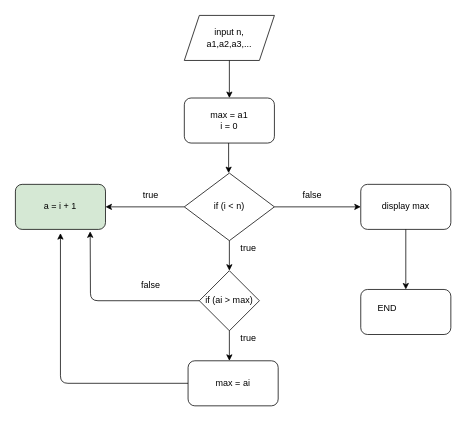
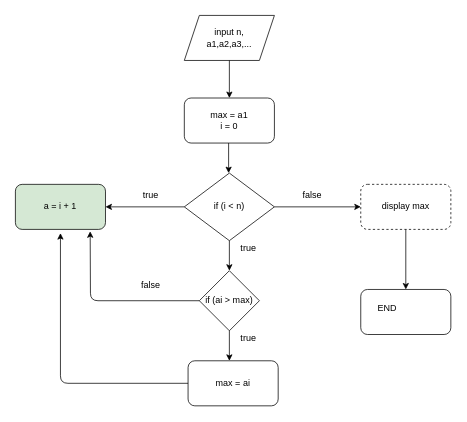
  <mxCell id="0" />
  <mxCell id="1" parent="0" />
  <mxCell id="2" value="input n,&lt;br&gt;a1,a2,a3,..." style="shape=parallelogram;perimeter=parallelogramPerimeter;whiteSpace=wrap;html=1;fixedSize=1;" vertex="1" parent="1"><mxGeometry x="245" y="20" width="120" height="60" as="geometry" /></mxCell>
  <mxCell id="3" value="max = a1&lt;br&gt;i = 0" style="rounded=1;whiteSpace=wrap;html=1;" vertex="1" parent="1"><mxGeometry x="245" y="130" width="120" height="60" as="geometry" /></mxCell>
  <mxCell id="4" value="if (i &amp;lt; n)" style="rhombus;whiteSpace=wrap;html=1;" vertex="1" parent="1"><mxGeometry x="245" y="230" width="120" height="90" as="geometry" /></mxCell>
  <mxCell id="5" value="max = ai" style="rounded=1;whiteSpace=wrap;html=1;" vertex="1" parent="1"><mxGeometry x="250" y="480" width="120" height="60" as="geometry" /></mxCell>
  <mxCell id="6" value="if (ai &amp;gt; max)" style="rhombus;whiteSpace=wrap;html=1;" vertex="1" parent="1"><mxGeometry x="265" y="360" width="80" height="80" as="geometry" /></mxCell>
- <mxCell id="7" value="display max" style="rounded=1;whiteSpace=wrap;html=1;" vertex="1" parent="1"><mxGeometry x="480" y="245" width="120" height="60" as="geometry" /></mxCell>
+ <mxCell id="7" value="display max" style="rounded=1;whiteSpace=wrap;html=1;dashed=1;" vertex="1" parent="1"><mxGeometry x="480" y="245" width="120" height="60" as="geometry" /></mxCell>
  <mxCell id="8" value="" style="rounded=1;whiteSpace=wrap;html=1;" vertex="1" parent="1"><mxGeometry x="480" y="385" width="120" height="60" as="geometry" /></mxCell>
  <mxCell id="9" value="END" style="text;html=1;align=center;verticalAlign=middle;resizable=0;points=[];autosize=1;strokeColor=none;fillColor=none;" vertex="1" parent="1"><mxGeometry x="490" y="395" width="50" height="30" as="geometry" /></mxCell>
  <mxCell id="10" value="false" style="text;html=1;align=center;verticalAlign=middle;resizable=0;points=[];autosize=1;strokeColor=none;fillColor=none;" vertex="1" parent="1"><mxGeometry x="390" y="245" width="50" height="30" as="geometry" /></mxCell>
  <mxCell id="11" style="edgeStyle=none;html=1;exitX=0.5;exitY=1;exitDx=0;exitDy=0;" edge="1" parent="1" source="12"><mxGeometry relative="1" as="geometry"><mxPoint x="80" y="305" as="targetPoint" /></mxGeometry></mxCell>
  <mxCell id="12" value="a = i + 1" style="rounded=1;whiteSpace=wrap;html=1;fillColor=#d5e8d4;" vertex="1" parent="1"><mxGeometry x="20" y="245" width="120" height="60" as="geometry" /></mxCell>
  <mxCell id="13" value="" style="endArrow=classic;html=1;exitX=0.5;exitY=1;exitDx=0;exitDy=0;" edge="1" parent="1" source="2"><mxGeometry width="50" height="50" relative="1" as="geometry"><mxPoint x="305" y="90" as="sourcePoint" /><mxPoint x="305" y="130" as="targetPoint" /></mxGeometry></mxCell>
  <mxCell id="14" value="" style="endArrow=classic;html=1;" edge="1" parent="1"><mxGeometry width="50" height="50" relative="1" as="geometry"><mxPoint x="304" y="190" as="sourcePoint" /><mxPoint x="304" y="230" as="targetPoint" /></mxGeometry></mxCell>
  <mxCell id="15" value="" style="endArrow=classic;html=1;entryX=0;entryY=0.5;entryDx=0;entryDy=0;exitX=1;exitY=0.5;exitDx=0;exitDy=0;" edge="1" parent="1" source="4" target="7"><mxGeometry width="50" height="50" relative="1" as="geometry"><mxPoint x="365" y="270" as="sourcePoint" /><mxPoint x="415" y="220" as="targetPoint" /></mxGeometry></mxCell>
  <mxCell id="16" value="true" style="text;html=1;align=center;verticalAlign=middle;resizable=0;points=[];autosize=1;strokeColor=none;fillColor=none;" vertex="1" parent="1"><mxGeometry x="180" y="245" width="40" height="30" as="geometry" /></mxCell>
  <mxCell id="17" value="" style="endArrow=classic;html=1;entryX=1;entryY=0.5;entryDx=0;entryDy=0;" edge="1" parent="1" target="12"><mxGeometry width="50" height="50" relative="1" as="geometry"><mxPoint x="245" y="275" as="sourcePoint" /><mxPoint x="295" y="225" as="targetPoint" /></mxGeometry></mxCell>
  <mxCell id="18" value="" style="endArrow=classic;html=1;exitX=0.5;exitY=1;exitDx=0;exitDy=0;entryX=0.5;entryY=0;entryDx=0;entryDy=0;" edge="1" parent="1" source="7" target="8"><mxGeometry width="50" height="50" relative="1" as="geometry"><mxPoint x="550" y="370" as="sourcePoint" /><mxPoint x="600" y="320" as="targetPoint" /></mxGeometry></mxCell>
  <mxCell id="19" value="" style="endArrow=classic;html=1;" edge="1" parent="1"><mxGeometry width="50" height="50" relative="1" as="geometry"><mxPoint x="305" y="320" as="sourcePoint" /><mxPoint x="305" y="360" as="targetPoint" /></mxGeometry></mxCell>
  <mxCell id="20" value="" style="endArrow=classic;html=1;" edge="1" parent="1"><mxGeometry width="50" height="50" relative="1" as="geometry"><mxPoint x="305" y="440" as="sourcePoint" /><mxPoint x="305" y="480" as="targetPoint" /></mxGeometry></mxCell>
  <mxCell id="21" value="" style="endArrow=classic;html=1;entryX=0.83;entryY=1.043;entryDx=0;entryDy=0;exitX=0;exitY=0.5;exitDx=0;exitDy=0;entryPerimeter=0;" edge="1" parent="1" source="6" target="12"><mxGeometry width="50" height="50" relative="1" as="geometry"><mxPoint x="260" y="400" as="sourcePoint" /><mxPoint x="170" y="340" as="targetPoint" /><Array as="points"><mxPoint x="120" y="400" /></Array></mxGeometry></mxCell>
  <mxCell id="22" value="false" style="text;html=1;align=center;verticalAlign=middle;resizable=0;points=[];autosize=1;strokeColor=none;fillColor=none;" vertex="1" parent="1"><mxGeometry x="175" y="365" width="50" height="30" as="geometry" /></mxCell>
  <mxCell id="23" value="true" style="text;html=1;align=center;verticalAlign=middle;resizable=0;points=[];autosize=1;strokeColor=none;fillColor=none;" vertex="1" parent="1"><mxGeometry x="310" y="435" width="40" height="30" as="geometry" /></mxCell>
  <mxCell id="24" value="true" style="text;html=1;align=center;verticalAlign=middle;resizable=0;points=[];autosize=1;strokeColor=none;fillColor=none;" vertex="1" parent="1"><mxGeometry x="310" y="315" width="40" height="30" as="geometry" /></mxCell>
  <mxCell id="25" value="" style="endArrow=classic;html=1;exitX=0;exitY=0.5;exitDx=0;exitDy=0;" edge="1" parent="1" source="5"><mxGeometry width="50" height="50" relative="1" as="geometry"><mxPoint x="275" y="410" as="sourcePoint" /><mxPoint x="80" y="310" as="targetPoint" /><Array as="points"><mxPoint x="80" y="510" /></Array></mxGeometry></mxCell>
